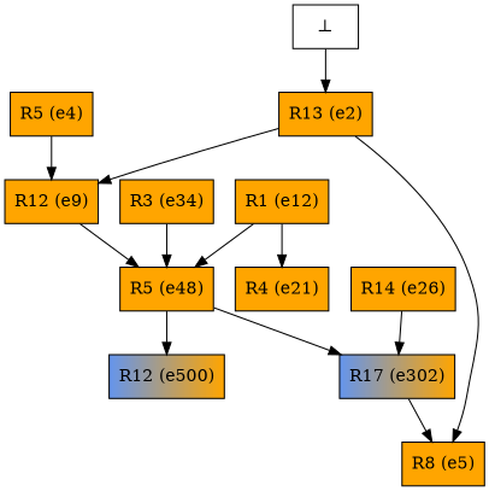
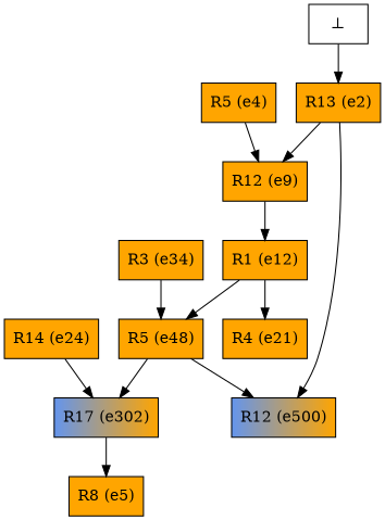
  digraph {
    node [color=black fillcolor="orange:orange" shape=box style=filled]
    n1 [label="R13 (e2)"]
    n2 [label="R8 (e5)"]
    n3 [label="R12 (e9)"]
    n4 [label="R5 (e4)"]
    n5 [label="R1 (e12)"]
    n6 [fillcolor="cornflowerblue:orange" label="R17 (e302)"]
    n7 [label="R4 (e21)"]
    n8 [label="R5 (e48)"]
-   n9 [label="R14 (e26)"]
+   n9 [label="R14 (e24)"]
    n10 [label="R3 (e34)"]
    n11 [fillcolor="cornflowerblue:orange" label="R12 (e500)"]
    n12 [fillcolor=white label="⊥" color=""]
-   n1 -> n2
+   n1 -> n11
    n1 -> n3
-   n3 -> n8
+   n3 -> n5
    n4 -> n3
    n5 -> n7
    n5 -> n8
    n6 -> n2
    n8 -> n6
    n8 -> n11
    n9 -> n6
    n10 -> n8
    n12 -> n1
  }
